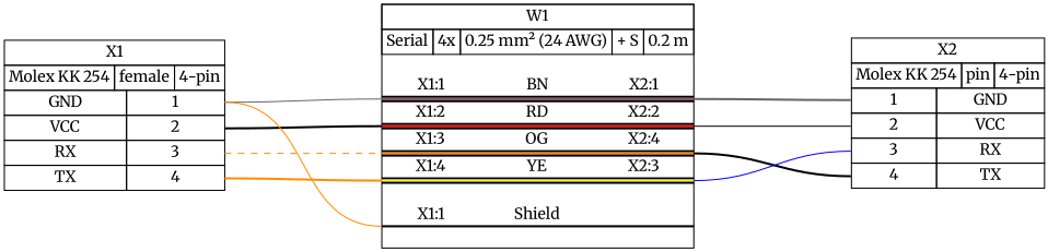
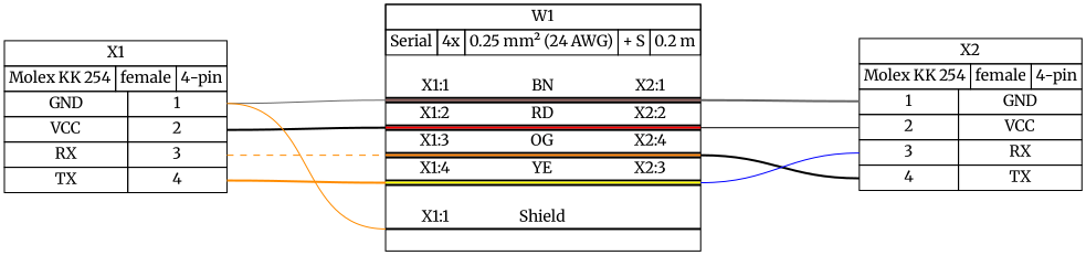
  graph {
    bgcolor=white
    fontname=Merriweather
    nodesep=0.33
    rankdir=LR
    ranksep=2
    node [fillcolor=white fontname=Merriweather margin=0 shape=none style=filled]
    edge [color=black fontname=Merriweather style=solid tailport="p1r:e"]
    n1 [label=< <table border="0" cellspacing="0" cellpadding="0">  <tr><td>   <table border="0" cellspacing="0" cellpadding="3" cellborder="1"><tr>    <td balign="left">X1</td>   </tr></table>  </td></tr>  <tr><td>   <table border="0" cellspacing="0" cellpadding="3" cellborder="1"><tr>    <td balign="left">Molex KK 254</td>    <td balign="left">female</td>    <td balign="left">4-pin</td>   </tr></table>  </td></tr>  <tr><td>   <table border="0" cellspacing="0" cellpadding="3" cellborder="1">    <tr>     <td>GND</td>     <td port="p1r">1</td>    </tr>    <tr>     <td>VCC</td>     <td port="p2r">2</td>    </tr>    <tr>     <td>RX</td>     <td port="p3r">3</td>    </tr>    <tr>     <td>TX</td>     <td port="p4r">4</td>    </tr>   </table>  </td></tr> </table> >]
    n2 [label=< <table border="0" cellspacing="0" cellpadding="0">  <tr><td>   <table border="0" cellspacing="0" cellpadding="3" cellborder="1"><tr>    <td balign="left">W1</td>   </tr></table>  </td></tr>  <tr><td>   <table border="0" cellspacing="0" cellpadding="3" cellborder="1"><tr>    <td balign="left">Serial</td>    <td balign="left">4x</td>    <td balign="left">0.25 mm² (24 AWG)</td>    <td balign="left">+ S</td>    <td balign="left">0.2 m</td>   </tr></table>  </td></tr>  <tr><td>   <table border="0" cellspacing="0" cellborder="0">    <tr><td>&nbsp;</td></tr>    <tr>     <td>X1:1</td>     <td>BN</td>     <td>X2:1</td>    </tr>    <tr>     <td colspan="3" border="0" cellspacing="0" cellpadding="0" port="w1" height="6">      <table cellspacing="0" cellborder="0" border="0">       <tr><td colspan="3" cellpadding="0" height="2" bgcolor="#000000" border="0"></td></tr>       <tr><td colspan="3" cellpadding="0" height="2" bgcolor="#895956" border="0"></td></tr>       <tr><td colspan="3" cellpadding="0" height="2" bgcolor="#000000" border="0"></td></tr>      </table>     </td>    </tr>    <tr>     <td>X1:2</td>     <td>RD</td>     <td>X2:2</td>    </tr>    <tr>     <td colspan="3" border="0" cellspacing="0" cellpadding="0" port="w2" height="6">      <table cellspacing="0" cellborder="0" border="0">       <tr><td colspan="3" cellpadding="0" height="2" bgcolor="#000000" border="0"></td></tr>       <tr><td colspan="3" cellpadding="0" height="2" bgcolor="#ff0000" border="0"></td></tr>       <tr><td colspan="3" cellpadding="0" height="2" bgcolor="#000000" border="0"></td></tr>      </table>     </td>    </tr>    <tr>     <td>X1:3</td>     <td>OG</td>     <td>X2:4</td>    </tr>    <tr>     <td colspan="3" border="0" cellspacing="0" cellpadding="0" port="w3" height="6">      <table cellspacing="0" cellborder="0" border="0">       <tr><td colspan="3" cellpadding="0" height="2" bgcolor="#000000" border="0"></td></tr>       <tr><td colspan="3" cellpadding="0" height="2" bgcolor="#ff8000" border="0"></td></tr>       <tr><td colspan="3" cellpadding="0" height="2" bgcolor="#000000" border="0"></td></tr>      </table>     </td>    </tr>    <tr>     <td>X1:4</td>     <td>YE</td>     <td>X2:3</td>    </tr>    <tr>     <td colspan="3" border="0" cellspacing="0" cellpadding="0" port="w4" height="6">      <table cellspacing="0" cellborder="0" border="0">       <tr><td colspan="3" cellpadding="0" height="2" bgcolor="#000000" border="0"></td></tr>       <tr><td colspan="3" cellpadding="0" height="2" bgcolor="#ffff00" border="0"></td></tr>       <tr><td colspan="3" cellpadding="0" height="2" bgcolor="#000000" border="0"></td></tr>      </table>     </td>    </tr>    <tr><td>&nbsp;</td></tr>    <tr>     <td>X1:1</td>     <td>Shield</td>     <td><!-- s_out --></td>    </tr>    <tr><td colspan="3" cellpadding="0" height="2" bgcolor="#000000" border="0" port="ws"></td></tr>    <tr><td>&nbsp;</td></tr>   </table>  </td></tr> </table> > shape=box style=""]
-   n3 [label=< <table border="0" cellspacing="0" cellpadding="0">  <tr><td>   <table border="0" cellspacing="0" cellpadding="3" cellborder="1"><tr>    <td balign="left">X2</td>   </tr></table>  </td></tr>  <tr><td>   <table border="0" cellspacing="0" cellpadding="3" cellborder="1"><tr>    <td balign="left">Molex KK 254</td>    <td balign="left">pin</td>    <td balign="left">4-pin</td>   </tr></table>  </td></tr>  <tr><td>   <table border="0" cellspacing="0" cellpadding="3" cellborder="1">    <tr>     <td port="p1l">1</td>     <td>GND</td>    </tr>    <tr>     <td port="p2l">2</td>     <td>VCC</td>    </tr>    <tr>     <td port="p3l">3</td>     <td>RX</td>    </tr>    <tr>     <td port="p4l">4</td>     <td>TX</td>    </tr>   </table>  </td></tr> </table> >]
+   n3 [label=< <table border="0" cellspacing="0" cellpadding="0">  <tr><td>   <table border="0" cellspacing="0" cellpadding="3" cellborder="1"><tr>    <td balign="left">X2</td>   </tr></table>  </td></tr>  <tr><td>   <table border="0" cellspacing="0" cellpadding="3" cellborder="1"><tr>    <td balign="left">Molex KK 254</td>    <td balign="left">female</td>    <td balign="left">4-pin</td>   </tr></table>  </td></tr>  <tr><td>   <table border="0" cellspacing="0" cellpadding="3" cellborder="1">    <tr>     <td port="p1l">1</td>     <td>GND</td>    </tr>    <tr>     <td port="p2l">2</td>     <td>VCC</td>    </tr>    <tr>     <td port="p3l">3</td>     <td>RX</td>    </tr>    <tr>     <td port="p4l">4</td>     <td>TX</td>    </tr>   </table>  </td></tr> </table> >]
    n1 -- n2 [color=gray40 headport="w1:w"]
    n1 -- n2 [headport="w2:w" style=bold tailport="p2r:e"]
    n1 -- n2 [color=darkorange headport="w3:w" style=dashed tailport="p3r:e"]
    n1 -- n2 [color=darkorange headport="w4:w" style=bold tailport="p4r:e"]
    n1 -- n2 [color=darkorange headport="ws:w"]
    n2 -- n3 [color=gray40 headport="p1l:w" style=bold tailport="w1:e"]
    n2 -- n3 [headport="p2l:w" tailport="w2:e"]
    n2 -- n3 [headport="p4l:w" style=bold tailport="w3:e"]
    n2 -- n3 [color=blue headport="p3l:w" tailport="w4:e"]
  }
